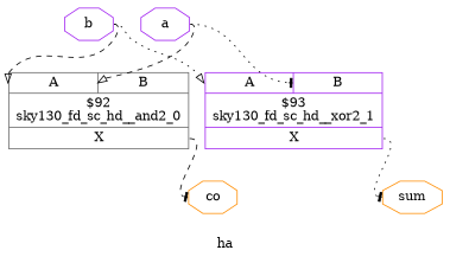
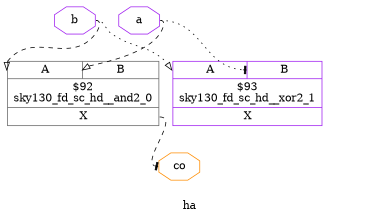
  digraph {
    label=ha
    rankdir=TB
    remincross=true
    node [color=purple fontcolor=black shape=octagon]
    edge [color=black headport="p6:w" tailport=e style=dashed arrowhead=onormal]
    n1 [label=a]
    n2 [label="{{<p5> A|<p6> B}|$92\nsky130_fd_sc_hd__and2_0|{<p7> X}}" shape=record color=gray40 fontcolor=""]
    n3 [label="{{<p5> A|<p6> B}|$93\nsky130_fd_sc_hd__xor2_1|{<p7> X}}" shape=record fontcolor=""]
    n4 [label=b]
    n5 [color=darkorange label=co]
-   n6 [color=darkorange label=sum]
    n1 -> n2
    n1 -> n3 [style=dotted arrowhead=tee]
    n2 -> n5 [headport=w tailport="p7:e" arrowhead=tee]
-   n3 -> n6 [headport=w tailport="p7:e" style=dotted arrowhead=tee]
    n4 -> n2 [headport="p5:w"]
    n4 -> n3 [headport="p5:w" style=dotted]
  }
